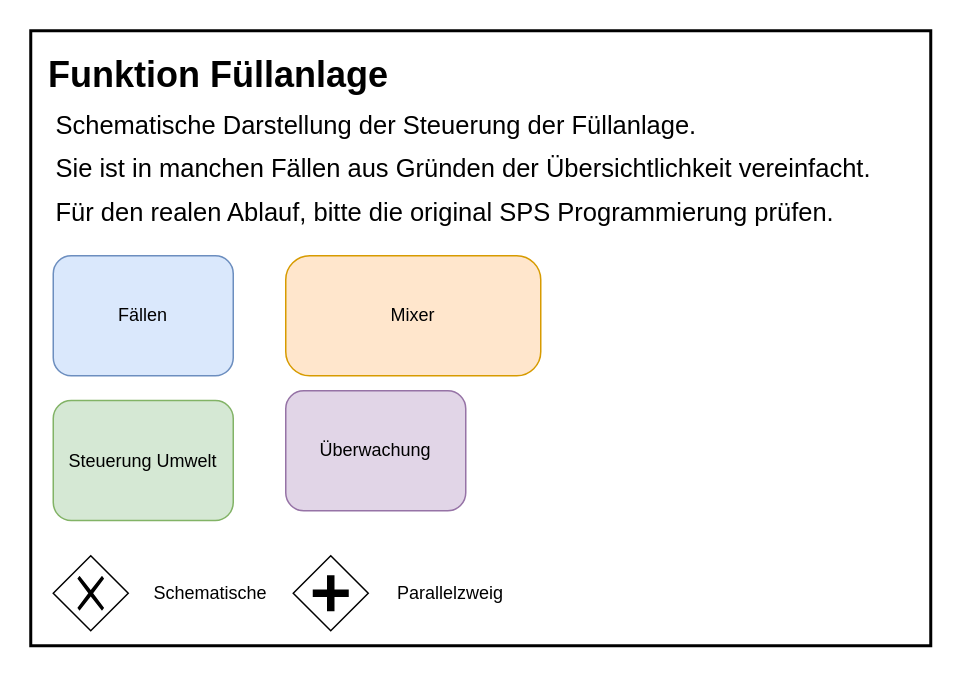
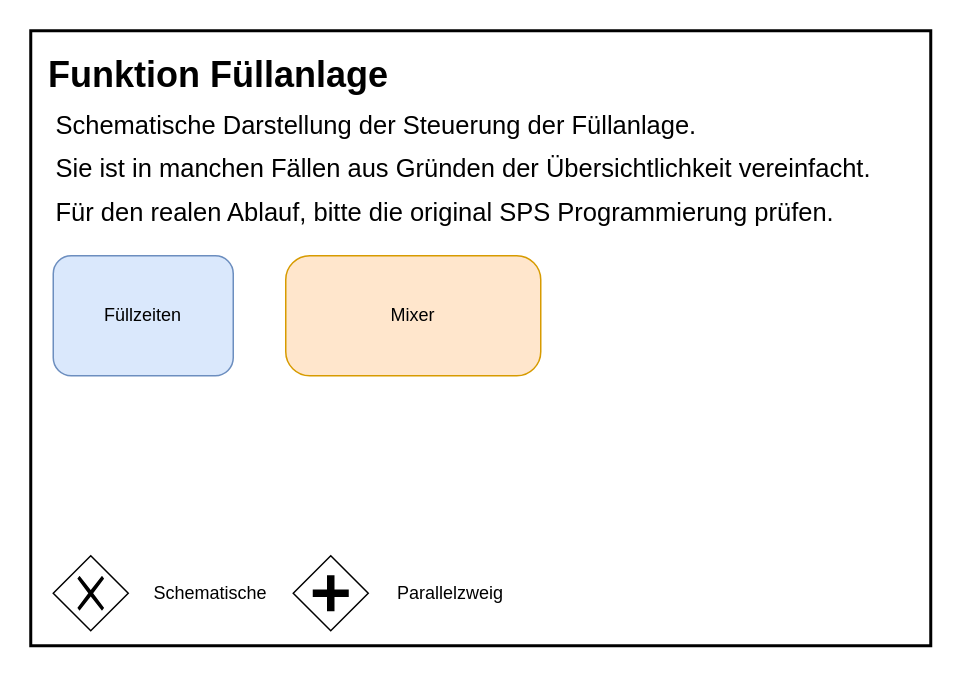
  <mxCell id="0" />
  <mxCell id="1" parent="0" />
  <mxCell id="2" value="" style="rounded=0;whiteSpace=wrap;html=1;strokeWidth=2;" vertex="1" parent="1"><mxGeometry x="20" y="20" width="600" height="410" as="geometry" /></mxCell>
- <mxCell id="3" value="Überwachung" style="shape=ext;rounded=1;html=1;whiteSpace=wrap;fillColor=#e1d5e7;strokeColor=#9673a6;" vertex="1" parent="1"><mxGeometry x="190" y="260" width="120" height="80" as="geometry" /></mxCell>
  <mxCell id="4" value="" style="shape=mxgraph.bpmn.shape;html=1;verticalLabelPosition=bottom;labelBackgroundColor=#ffffff;verticalAlign=top;align=center;perimeter=rhombusPerimeter;background=gateway;outlineConnect=0;outline=none;symbol=exclusiveGw;" vertex="1" parent="1"><mxGeometry x="35" y="370" width="50" height="50" as="geometry" /></mxCell>
  <mxCell id="5" value="" style="shape=mxgraph.bpmn.shape;html=1;verticalLabelPosition=bottom;labelBackgroundColor=#ffffff;verticalAlign=top;align=center;perimeter=rhombusPerimeter;background=gateway;outlineConnect=0;outline=none;symbol=parallelGw;" vertex="1" parent="1"><mxGeometry x="195" y="370" width="50" height="50" as="geometry" /></mxCell>
  <mxCell id="6" value="Parallelzweig" style="text;html=1;strokeColor=none;fillColor=none;align=center;verticalAlign=middle;whiteSpace=wrap;rounded=0;" vertex="1" parent="1"><mxGeometry x="280" y="385" width="40" height="20" as="geometry" /></mxCell>
  <mxCell id="7" value="Schematische" style="text;html=1;strokeColor=none;fillColor=none;align=center;verticalAlign=middle;whiteSpace=wrap;rounded=0;" vertex="1" parent="1"><mxGeometry x="120" y="385" width="40" height="20" as="geometry" /></mxCell>
- <mxCell id="8" value="Steuerung Umwelt" style="shape=ext;rounded=1;html=1;whiteSpace=wrap;fillColor=#d5e8d4;strokeColor=#82b366;" vertex="1" parent="1"><mxGeometry x="35" y="266.5" width="120" height="80" as="geometry" /></mxCell>
- <mxCell id="9" value="Fällen" style="shape=ext;rounded=1;html=1;whiteSpace=wrap;fillColor=#dae8fc;strokeColor=#6c8ebf;" vertex="1" parent="1"><mxGeometry x="35" y="170" width="120" height="80" as="geometry" /></mxCell>
+ <mxCell id="9" value="Füllzeiten" style="shape=ext;rounded=1;html=1;whiteSpace=wrap;fillColor=#dae8fc;strokeColor=#6c8ebf;" vertex="1" parent="1"><mxGeometry x="35" y="170" width="120" height="80" as="geometry" /></mxCell>
  <mxCell id="10" value="Mixer" style="shape=ext;rounded=1;html=1;whiteSpace=wrap;arcSize=20;fillColor=#ffe6cc;strokeColor=#d79b00;" vertex="1" parent="1"><mxGeometry x="190" y="170" width="170" height="80" as="geometry" /></mxCell>
  <mxCell id="11" value="&lt;span style=&quot;font-weight: normal&quot;&gt;&lt;font style=&quot;font-size: 17px&quot;&gt;Schematische Darstellung der Steuerung der Füllanlage.&lt;br&gt;Sie ist in manchen Fällen aus Gründen der Übersichtlichkeit vereinfacht.&lt;br&gt;Für den realen Ablauf, bitte die original SPS Programmierung prüfen.&lt;br&gt;&lt;/font&gt;&lt;/span&gt;" style="text;strokeColor=none;fillColor=none;html=1;fontSize=24;fontStyle=1;verticalAlign=middle;align=left;" vertex="1" parent="1"><mxGeometry x="35" y="90" width="320" height="40" as="geometry" /></mxCell>
  <mxCell id="12" value="Funktion Füllanlage" style="text;strokeColor=none;fillColor=none;html=1;fontSize=24;fontStyle=1;verticalAlign=middle;align=left;" vertex="1" parent="1"><mxGeometry x="30" y="30" width="320" height="40" as="geometry" /></mxCell>
